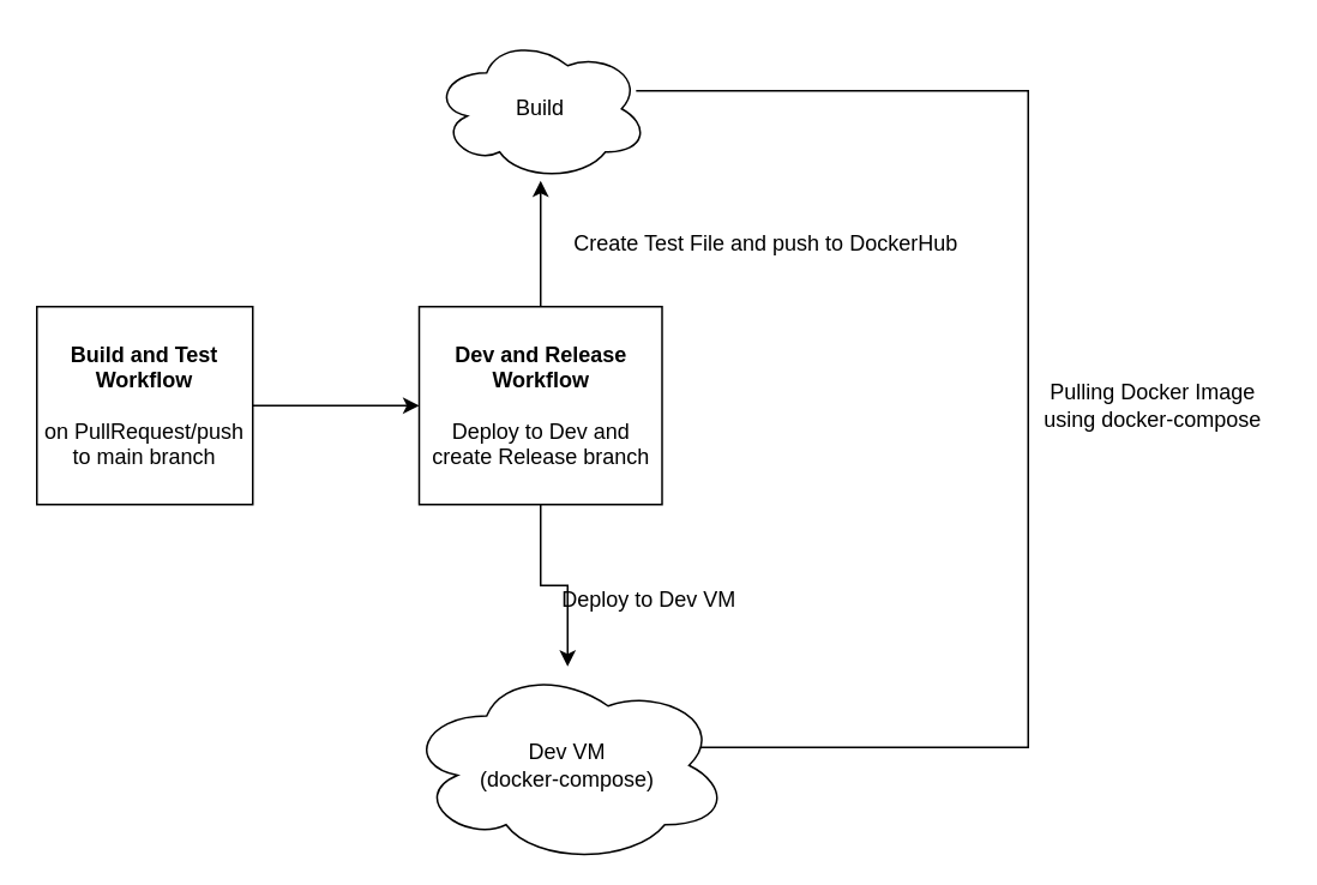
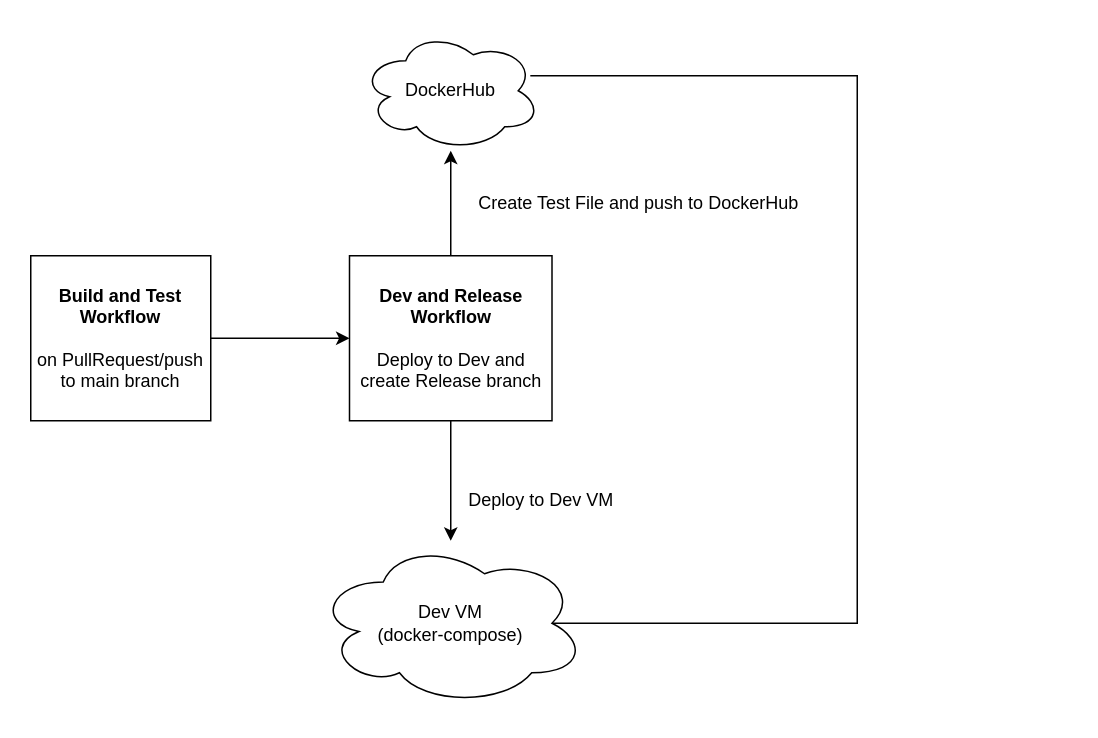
  <mxCell id="0" />
  <mxCell id="1" parent="0" />
  <mxCell id="2" value="" style="edgeStyle=orthogonalEdgeStyle;rounded=0;orthogonalLoop=1;jettySize=auto;html=1;" edge="1" parent="1" source="3" target="6"><mxGeometry relative="1" as="geometry" /></mxCell>
  <mxCell id="3" value="&lt;b&gt;Build and Test&lt;/b&gt;&lt;div&gt;&lt;b&gt;Workflow&lt;/b&gt;&lt;/div&gt;&lt;div&gt;&lt;br&gt;&lt;/div&gt;&lt;div&gt;on PullRequest/push to main branch&lt;/div&gt;" style="rounded=0;whiteSpace=wrap;html=1;" vertex="1" parent="1"><mxGeometry x="20" y="170" width="120" height="110" as="geometry" /></mxCell>
  <mxCell id="4" value="" style="edgeStyle=orthogonalEdgeStyle;rounded=0;orthogonalLoop=1;jettySize=auto;html=1;" edge="1" parent="1" source="6" target="9"><mxGeometry relative="1" as="geometry" /></mxCell>
  <mxCell id="5" value="" style="edgeStyle=orthogonalEdgeStyle;rounded=0;orthogonalLoop=1;jettySize=auto;html=1;" edge="1" parent="1" source="6" target="7"><mxGeometry relative="1" as="geometry" /></mxCell>
  <mxCell id="6" value="&lt;b&gt;Dev and Release&lt;/b&gt;&lt;br&gt;&lt;div&gt;&lt;b&gt;Workflow&lt;/b&gt;&lt;/div&gt;&lt;div&gt;&lt;br&gt;&lt;/div&gt;&lt;div&gt;Deploy to Dev and create Release branch&lt;b&gt;&lt;/b&gt;&lt;/div&gt;" style="rounded=0;whiteSpace=wrap;html=1;" vertex="1" parent="1"><mxGeometry x="232.5" y="170" width="135" height="110" as="geometry" /></mxCell>
- <mxCell id="7" value="Build" style="ellipse;shape=cloud;whiteSpace=wrap;html=1;" vertex="1" parent="1"><mxGeometry x="240" y="20" width="120" height="80" as="geometry" /></mxCell>
+ <mxCell id="7" value="DockerHub" style="ellipse;shape=cloud;whiteSpace=wrap;html=1;" vertex="1" parent="1"><mxGeometry x="240" y="20" width="120" height="80" as="geometry" /></mxCell>
  <mxCell id="8" style="edgeStyle=orthogonalEdgeStyle;rounded=0;orthogonalLoop=1;jettySize=auto;html=1;entryX=0.942;entryY=0.375;entryDx=0;entryDy=0;entryPerimeter=0;exitX=0.875;exitY=0.5;exitDx=0;exitDy=0;exitPerimeter=0;endArrow=none;" edge="1" parent="1" source="9" target="7"><mxGeometry relative="1" as="geometry"><mxPoint x="570" y="50" as="targetPoint" /><Array as="points"><mxPoint x="571" y="415" /><mxPoint x="571" y="50" /></Array></mxGeometry></mxCell>
- <mxCell id="9" value="Dev VM&lt;div&gt;(docker-compose)&lt;/div&gt;" style="ellipse;shape=cloud;whiteSpace=wrap;html=1;" vertex="1" parent="1"><mxGeometry x="225" y="370" width="180" height="110" as="geometry" /></mxCell>
+ <mxCell id="9" value="Dev VM&lt;div&gt;(docker-compose)&lt;/div&gt;" style="ellipse;shape=cloud;whiteSpace=wrap;html=1;" vertex="1" parent="1"><mxGeometry x="210" y="360" width="180" height="110" as="geometry" /></mxCell>
  <mxCell id="10" value="&lt;div&gt;&lt;span style=&quot;background-color: initial;&quot;&gt;Deploy to Dev VM&lt;/span&gt;&lt;/div&gt;" style="text;html=1;align=center;verticalAlign=middle;resizable=0;points=[];autosize=1;strokeColor=none;fillColor=none;" vertex="1" parent="1"><mxGeometry x="300" y="318" width="120" height="30" as="geometry" /></mxCell>
  <mxCell id="11" value="&lt;span style=&quot;text-align: left;&quot;&gt;Create Test File and push to DockerHub&lt;/span&gt;" style="text;html=1;align=center;verticalAlign=middle;resizable=0;points=[];autosize=1;strokeColor=none;fillColor=none;" vertex="1" parent="1"><mxGeometry x="300" y="120" width="250" height="30" as="geometry" /></mxCell>
- <mxCell id="12" value="Pulling Docker Image&lt;div&gt;using docker-compose&lt;/div&gt;" style="text;html=1;align=center;verticalAlign=middle;resizable=0;points=[];autosize=1;strokeColor=none;fillColor=none;" vertex="1" parent="1"><mxGeometry x="570" y="205" width="140" height="40" as="geometry" /></mxCell>
